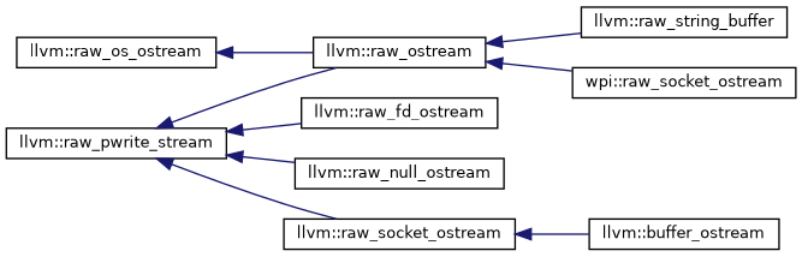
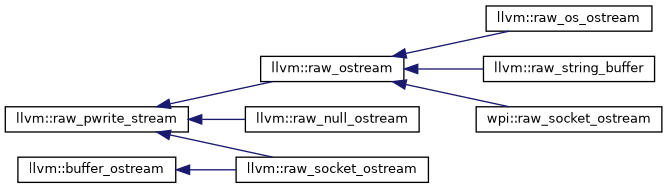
  digraph {
    rankdir=LR
    node [color=black fillcolor=white fontname=Helvetica fontsize=10 shape=record style=filled]
    edge [color=midnightblue dir=back fontname=Helvetica fontsize=10 labelfontname=Helvetica labelfontsize=10 style=solid]
    n1 [height=0.2 label="llvm::raw_ostream" width=0.4]
    n2 [height=0.2 label="llvm::raw_os_ostream" width=0.4]
    n3 [height=0.2 label="llvm::raw_string_buffer" width=0.4]
    n4 [height=0.2 label="wpi::raw_socket_ostream" width=0.4]
    n5 [height=0.2 label="llvm::raw_pwrite_stream" width=0.4]
-   n6 [height=0.2 label="llvm::raw_fd_ostream" width=0.4]
    n7 [height=0.2 label="llvm::raw_null_ostream" width=0.4]
    n8 [height=0.2 label="llvm::raw_socket_ostream" width=0.4]
    n9 [height=0.2 label="llvm::buffer_ostream" width=0.4]
-   n2 -> n1
+   n1 -> n2
    n1 -> n3
    n1 -> n4
    n5 -> n1
-   n5 -> n6
    n5 -> n7
    n5 -> n8
-   n8 -> n9
+   n9 -> n8
  }
